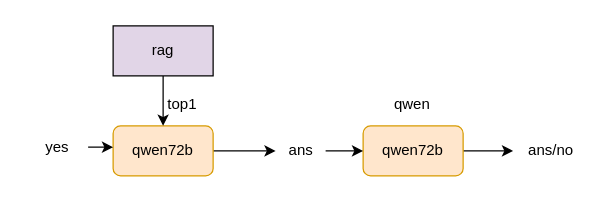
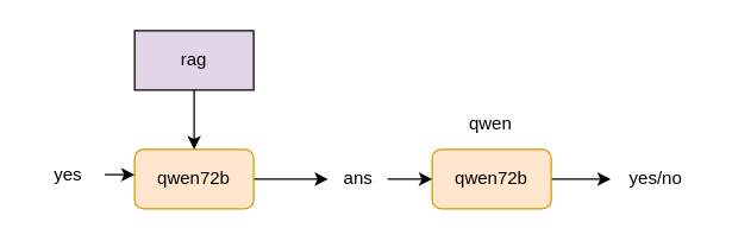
  <mxCell id="0" />
  <mxCell id="1" parent="0" />
  <mxCell id="2" style="edgeStyle=orthogonalEdgeStyle;rounded=0;orthogonalLoop=1;jettySize=auto;html=1;" edge="1" parent="1" source="3"><mxGeometry relative="1" as="geometry"><mxPoint x="220" y="120" as="targetPoint" /></mxGeometry></mxCell>
  <mxCell id="3" value="qwen72b" style="rounded=1;whiteSpace=wrap;html=1;fillColor=#ffe6cc;strokeColor=#d79b00;" vertex="1" parent="1"><mxGeometry x="90" y="100" width="80" height="40" as="geometry" /></mxCell>
  <mxCell id="4" style="edgeStyle=orthogonalEdgeStyle;rounded=0;orthogonalLoop=1;jettySize=auto;html=1;" edge="1" parent="1" source="5"><mxGeometry relative="1" as="geometry"><mxPoint x="410" y="120" as="targetPoint" /></mxGeometry></mxCell>
  <mxCell id="5" value="qwen72b" style="rounded=1;whiteSpace=wrap;html=1;fillColor=#ffe6cc;strokeColor=#d79b00;" vertex="1" parent="1"><mxGeometry x="290" y="100" width="80" height="40" as="geometry" /></mxCell>
  <mxCell id="6" style="edgeStyle=orthogonalEdgeStyle;rounded=0;orthogonalLoop=1;jettySize=auto;html=1;entryX=0.5;entryY=0;entryDx=0;entryDy=0;" edge="1" parent="1" source="7" target="3"><mxGeometry relative="1" as="geometry" /></mxCell>
  <mxCell id="7" value="rag" style="rounded=0;whiteSpace=wrap;html=1;fillColor=#e1d5e7;" vertex="1" parent="1"><mxGeometry x="90" y="20" width="80" height="40" as="geometry" /></mxCell>
- <mxCell id="8" value="top1" style="text;html=1;align=center;verticalAlign=middle;resizable=0;points=[];autosize=1;strokeColor=none;fillColor=none;" vertex="1" parent="1"><mxGeometry x="120" y="68" width="50" height="30" as="geometry" /></mxCell>
  <mxCell id="9" value="yes" style="text;html=1;align=center;verticalAlign=middle;resizable=0;points=[];autosize=1;strokeColor=none;fillColor=none;" vertex="1" parent="1"><mxGeometry x="20" y="102" width="50" height="30" as="geometry" /></mxCell>
  <mxCell id="10" style="edgeStyle=orthogonalEdgeStyle;rounded=0;orthogonalLoop=1;jettySize=auto;html=1;entryX=0.007;entryY=0.432;entryDx=0;entryDy=0;entryPerimeter=0;" edge="1" parent="1" source="9" target="3"><mxGeometry relative="1" as="geometry" /></mxCell>
  <mxCell id="11" style="edgeStyle=orthogonalEdgeStyle;rounded=0;orthogonalLoop=1;jettySize=auto;html=1;entryX=0;entryY=0.5;entryDx=0;entryDy=0;" edge="1" parent="1" source="12" target="5"><mxGeometry relative="1" as="geometry" /></mxCell>
  <mxCell id="12" value="ans" style="text;html=1;align=center;verticalAlign=middle;resizable=0;points=[];autosize=1;strokeColor=none;fillColor=none;" vertex="1" parent="1"><mxGeometry x="220" y="105" width="40" height="30" as="geometry" /></mxCell>
  <mxCell id="13" value="qwen" style="text;html=1;align=center;verticalAlign=middle;resizable=0;points=[];autosize=1;strokeColor=none;fillColor=none;" vertex="1" parent="1"><mxGeometry x="304" y="68" width="50" height="30" as="geometry" /></mxCell>
- <mxCell id="14" value="ans/no" style="text;html=1;align=center;verticalAlign=middle;resizable=0;points=[];autosize=1;strokeColor=none;fillColor=none;" vertex="1" parent="1"><mxGeometry x="410" y="105" width="60" height="30" as="geometry" /></mxCell>
+ <mxCell id="14" value="yes/no" style="text;html=1;align=center;verticalAlign=middle;resizable=0;points=[];autosize=1;strokeColor=none;fillColor=none;" vertex="1" parent="1"><mxGeometry x="410" y="105" width="60" height="30" as="geometry" /></mxCell>
